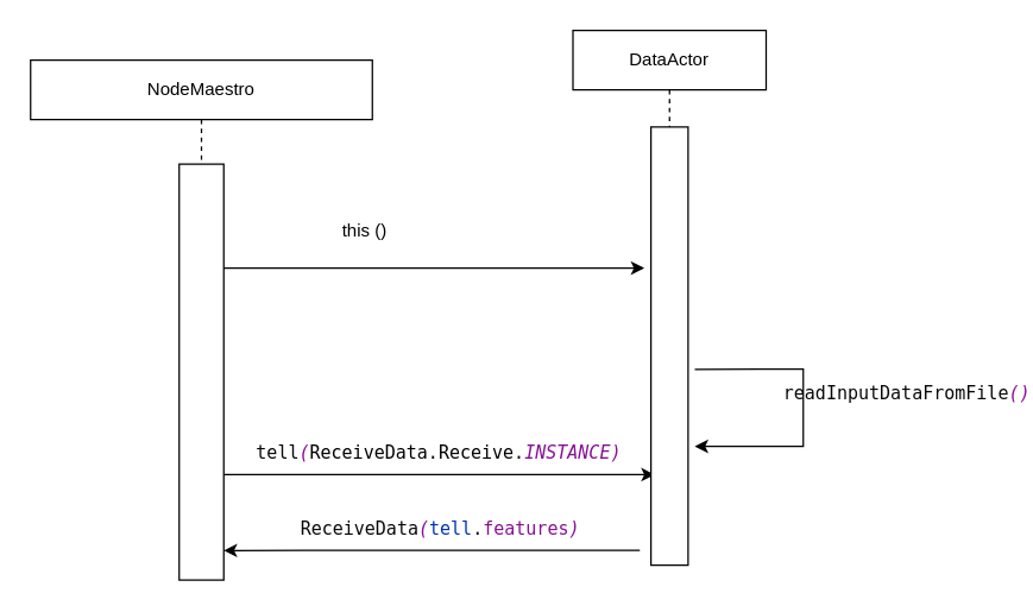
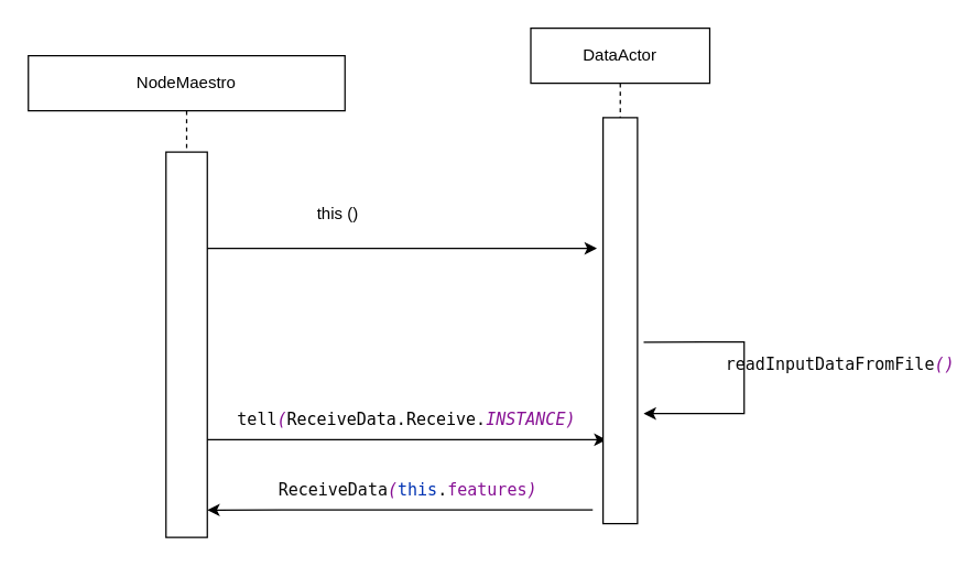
  <mxCell id="0" />
  <mxCell id="1" parent="0" />
  <mxCell id="2" value="NodeMaestro" style="shape=umlLifeline;perimeter=lifelinePerimeter;whiteSpace=wrap;html=1;container=1;collapsible=0;recursiveResize=0;outlineConnect=0;" vertex="1" parent="1"><mxGeometry x="20" y="40" width="230" height="350" as="geometry" /></mxCell>
  <mxCell id="3" value="" style="rounded=0;whiteSpace=wrap;html=1;" vertex="1" parent="2"><mxGeometry x="100" y="70" width="30" height="280" as="geometry" /></mxCell>
  <mxCell id="4" value="" style="endArrow=classic;html=1;rounded=0;" edge="1" parent="2"><mxGeometry relative="1" as="geometry"><mxPoint x="130" y="279" as="sourcePoint" /><mxPoint x="420" y="279" as="targetPoint" /><Array as="points"><mxPoint x="230" y="279" /><mxPoint x="320" y="279" /></Array></mxGeometry></mxCell>
  <mxCell id="5" value="this ()" style="text;html=1;strokeColor=none;fillColor=none;align=center;verticalAlign=middle;whiteSpace=wrap;rounded=0;" vertex="1" parent="1"><mxGeometry x="180" y="140" width="130" height="30" as="geometry" /></mxCell>
  <mxCell id="6" value="" style="endArrow=classic;html=1;rounded=0;exitX=1;exitY=0.25;exitDx=0;exitDy=0;entryX=-0.18;entryY=0.322;entryDx=0;entryDy=0;entryPerimeter=0;" edge="1" parent="1" source="3" target="10"><mxGeometry relative="1" as="geometry"><mxPoint x="160" y="169" as="sourcePoint" /><mxPoint x="430" y="170" as="targetPoint" /></mxGeometry></mxCell>
  <mxCell id="7" value="&lt;pre style=&quot;background-color: #ffffff ; color: #080808 ; font-family: &amp;#34;jetbrains mono&amp;#34; , monospace ; font-size: 9 8pt&quot;&gt;readInputDataFromFile&lt;span style=&quot;color: #871094 ; font-style: italic&quot;&gt;()&lt;/span&gt;&lt;/pre&gt;" style="text;html=1;strokeColor=none;fillColor=none;align=center;verticalAlign=middle;whiteSpace=wrap;rounded=0;" vertex="1" parent="1"><mxGeometry x="565" y="250" width="90" height="30" as="geometry" /></mxCell>
  <mxCell id="8" value="" style="endArrow=classic;html=1;rounded=0;entryX=1;entryY=0.929;entryDx=0;entryDy=0;entryPerimeter=0;" edge="1" parent="1" target="3"><mxGeometry relative="1" as="geometry"><mxPoint x="430" y="370" as="sourcePoint" /><mxPoint x="150" y="370" as="targetPoint" /><Array as="points"><mxPoint x="310" y="370" /><mxPoint x="270" y="370" /><mxPoint x="210" y="370" /></Array></mxGeometry></mxCell>
  <mxCell id="9" value="DataActor" style="shape=umlLifeline;perimeter=lifelinePerimeter;whiteSpace=wrap;html=1;container=1;collapsible=0;recursiveResize=0;outlineConnect=0;" vertex="1" parent="1"><mxGeometry x="385" y="20" width="130" height="360" as="geometry" /></mxCell>
  <mxCell id="10" value="" style="rounded=0;whiteSpace=wrap;html=1;" vertex="1" parent="9"><mxGeometry x="52.5" y="65" width="25" height="295" as="geometry" /></mxCell>
  <mxCell id="11" value="" style="endArrow=classic;html=1;rounded=0;exitX=1.18;exitY=0.553;exitDx=0;exitDy=0;exitPerimeter=0;" edge="1" parent="9" source="10"><mxGeometry width="50" height="50" relative="1" as="geometry"><mxPoint x="75" y="280" as="sourcePoint" /><mxPoint x="82" y="280" as="targetPoint" /><Array as="points"><mxPoint x="125" y="228" /><mxPoint x="145" y="228" /><mxPoint x="155" y="228" /><mxPoint x="155" y="280" /><mxPoint x="125" y="280" /></Array></mxGeometry></mxCell>
  <mxCell id="12" value="&lt;pre style=&quot;background-color: #ffffff ; color: #080808 ; font-family: &amp;#34;jetbrains mono&amp;#34; , monospace ; font-size: 9 8pt&quot;&gt;tell&lt;span style=&quot;color: #871094 ; font-style: italic&quot;&gt;(&lt;/span&gt;&lt;span style=&quot;color: #000000&quot;&gt;ReceiveData&lt;/span&gt;.&lt;span style=&quot;color: #000000&quot;&gt;Receive&lt;/span&gt;.&lt;span style=&quot;color: #871094 ; font-style: italic&quot;&gt;INSTANCE)&lt;/span&gt;&lt;/pre&gt;" style="text;html=1;strokeColor=none;fillColor=none;align=center;verticalAlign=middle;whiteSpace=wrap;rounded=0;" vertex="1" parent="1"><mxGeometry x="220" y="290" width="150" height="30" as="geometry" /></mxCell>
- <mxCell id="13" value="&lt;pre style=&quot;background-color: #ffffff ; color: #080808 ; font-family: &amp;quot;jetbrains mono&amp;quot; , monospace ; font-size: 9 8pt&quot;&gt;ReceiveData&lt;span style=&quot;color: #871094 ; font-style: italic&quot;&gt;(&lt;/span&gt;&lt;span style=&quot;color: #0033b3&quot;&gt;tell&lt;/span&gt;.&lt;span style=&quot;color: #871094&quot;&gt;features&lt;/span&gt;&lt;span style=&quot;color: #871094 ; font-style: italic&quot;&gt;)&lt;/span&gt;&lt;/pre&gt;" style="text;whiteSpace=wrap;html=1;" vertex="1" parent="1"><mxGeometry x="200" y="330" width="210" height="50" as="geometry" /></mxCell>
+ <mxCell id="13" value="&lt;pre style=&quot;background-color: #ffffff ; color: #080808 ; font-family: &amp;quot;jetbrains mono&amp;quot; , monospace ; font-size: 9 8pt&quot;&gt;ReceiveData&lt;span style=&quot;color: #871094 ; font-style: italic&quot;&gt;(&lt;/span&gt;&lt;span style=&quot;color: #0033b3&quot;&gt;this&lt;/span&gt;.&lt;span style=&quot;color: #871094&quot;&gt;features&lt;/span&gt;&lt;span style=&quot;color: #871094 ; font-style: italic&quot;&gt;)&lt;/span&gt;&lt;/pre&gt;" style="text;whiteSpace=wrap;html=1;" vertex="1" parent="1"><mxGeometry x="200" y="330" width="210" height="50" as="geometry" /></mxCell>
